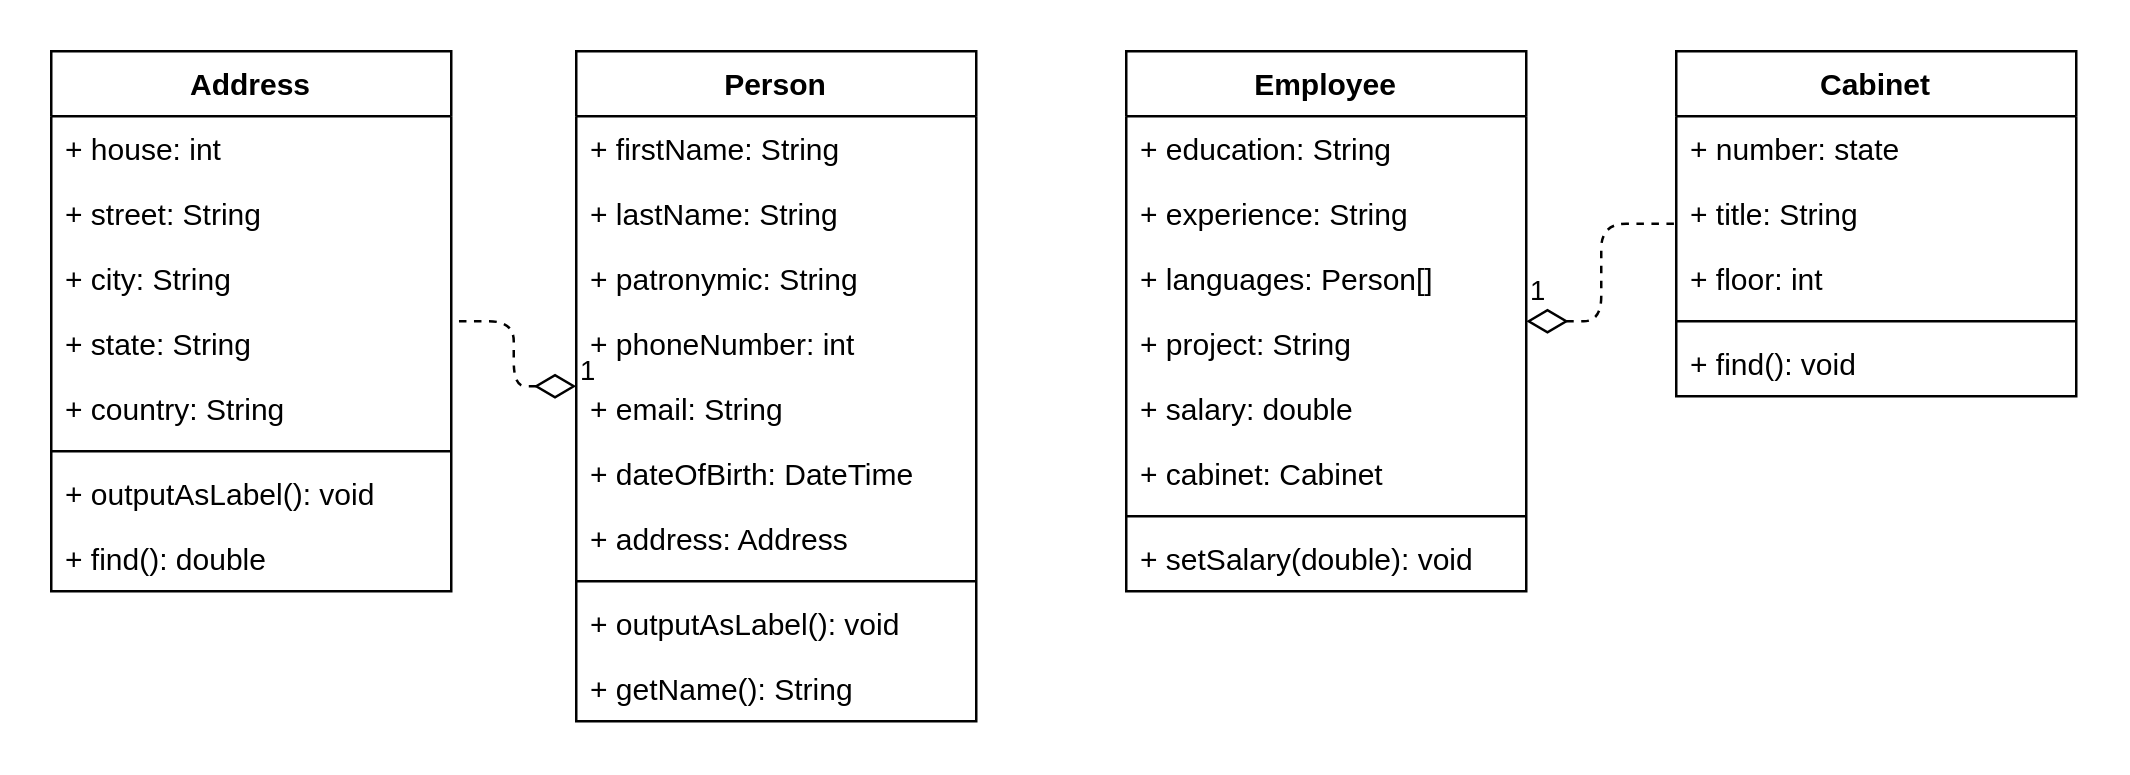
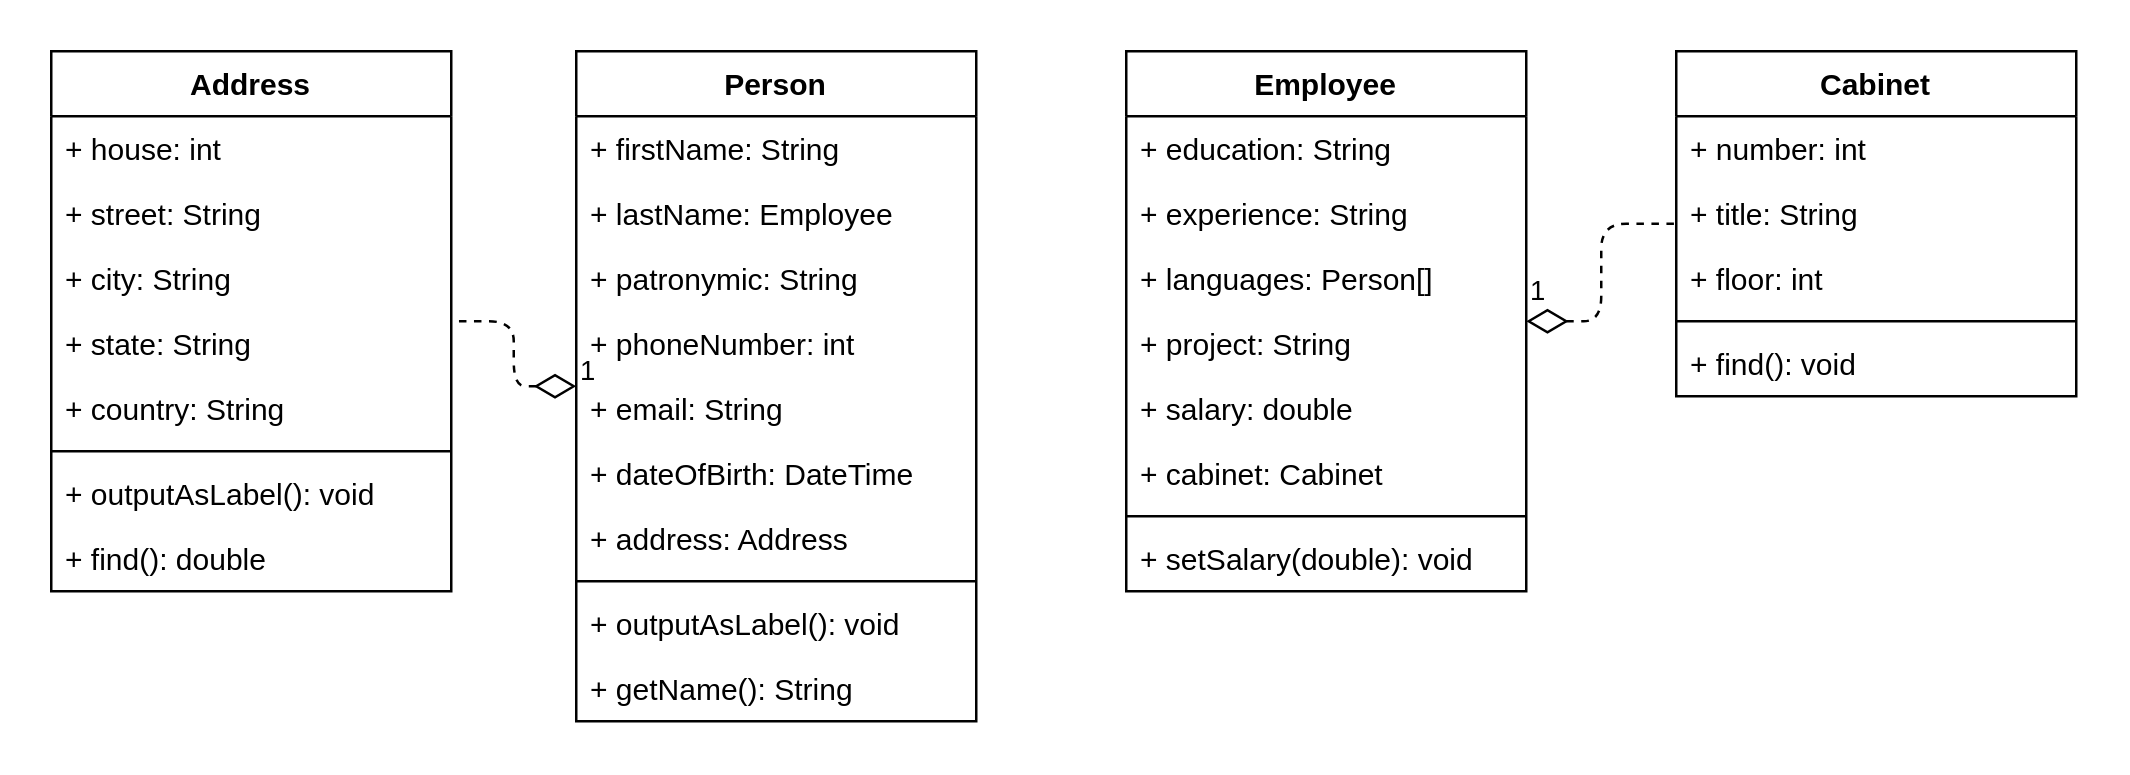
  <mxCell id="0" />
  <mxCell id="1" parent="0" />
  <mxCell id="2" value="Employee" style="swimlane;fontStyle=1;align=center;verticalAlign=top;childLayout=stackLayout;horizontal=1;startSize=26;horizontalStack=0;resizeParent=1;resizeParentMax=0;resizeLast=0;collapsible=1;marginBottom=0;" vertex="1" parent="1"><mxGeometry x="450" y="20" width="160" height="216" as="geometry" /></mxCell>
  <mxCell id="3" value="+ education: String" style="text;strokeColor=none;fillColor=none;align=left;verticalAlign=top;spacingLeft=4;spacingRight=4;overflow=hidden;rotatable=0;points=[[0,0.5],[1,0.5]];portConstraint=eastwest;" vertex="1" parent="2"><mxGeometry y="26" width="160" height="26" as="geometry" /></mxCell>
  <mxCell id="4" value="+ experience: String" style="text;strokeColor=none;fillColor=none;align=left;verticalAlign=top;spacingLeft=4;spacingRight=4;overflow=hidden;rotatable=0;points=[[0,0.5],[1,0.5]];portConstraint=eastwest;" vertex="1" parent="2"><mxGeometry y="52" width="160" height="26" as="geometry" /></mxCell>
  <mxCell id="5" value="+ languages: Person[]" style="text;strokeColor=none;fillColor=none;align=left;verticalAlign=top;spacingLeft=4;spacingRight=4;overflow=hidden;rotatable=0;points=[[0,0.5],[1,0.5]];portConstraint=eastwest;" vertex="1" parent="2"><mxGeometry y="78" width="160" height="26" as="geometry" /></mxCell>
  <mxCell id="6" value="+ project: String" style="text;strokeColor=none;fillColor=none;align=left;verticalAlign=top;spacingLeft=4;spacingRight=4;overflow=hidden;rotatable=0;points=[[0,0.5],[1,0.5]];portConstraint=eastwest;" vertex="1" parent="2"><mxGeometry y="104" width="160" height="26" as="geometry" /></mxCell>
  <mxCell id="7" value="+ salary: double" style="text;strokeColor=none;fillColor=none;align=left;verticalAlign=top;spacingLeft=4;spacingRight=4;overflow=hidden;rotatable=0;points=[[0,0.5],[1,0.5]];portConstraint=eastwest;" vertex="1" parent="2"><mxGeometry y="130" width="160" height="26" as="geometry" /></mxCell>
  <mxCell id="8" value="+ cabinet: Cabinet" style="text;strokeColor=none;fillColor=none;align=left;verticalAlign=top;spacingLeft=4;spacingRight=4;overflow=hidden;rotatable=0;points=[[0,0.5],[1,0.5]];portConstraint=eastwest;" vertex="1" parent="2"><mxGeometry y="156" width="160" height="26" as="geometry" /></mxCell>
  <mxCell id="9" value="" style="line;strokeWidth=1;fillColor=none;align=left;verticalAlign=middle;spacingTop=-1;spacingLeft=3;spacingRight=3;rotatable=0;labelPosition=right;points=[];portConstraint=eastwest;" vertex="1" parent="2"><mxGeometry y="182" width="160" height="8" as="geometry" /></mxCell>
  <mxCell id="10" value="+ setSalary(double): void" style="text;strokeColor=none;fillColor=none;align=left;verticalAlign=top;spacingLeft=4;spacingRight=4;overflow=hidden;rotatable=0;points=[[0,0.5],[1,0.5]];portConstraint=eastwest;" vertex="1" parent="2"><mxGeometry y="190" width="160" height="26" as="geometry" /></mxCell>
  <mxCell id="11" value="Person" style="swimlane;fontStyle=1;align=center;verticalAlign=top;childLayout=stackLayout;horizontal=1;startSize=26;horizontalStack=0;resizeParent=1;resizeParentMax=0;resizeLast=0;collapsible=1;marginBottom=0;" vertex="1" parent="1"><mxGeometry x="230" y="20" width="160" height="268" as="geometry" /></mxCell>
  <mxCell id="12" value="+ firstName: String" style="text;strokeColor=none;fillColor=none;align=left;verticalAlign=top;spacingLeft=4;spacingRight=4;overflow=hidden;rotatable=0;points=[[0,0.5],[1,0.5]];portConstraint=eastwest;" vertex="1" parent="11"><mxGeometry y="26" width="160" height="26" as="geometry" /></mxCell>
- <mxCell id="13" value="+ lastName: String" style="text;strokeColor=none;fillColor=none;align=left;verticalAlign=top;spacingLeft=4;spacingRight=4;overflow=hidden;rotatable=0;points=[[0,0.5],[1,0.5]];portConstraint=eastwest;" vertex="1" parent="11"><mxGeometry y="52" width="160" height="26" as="geometry" /></mxCell>
+ <mxCell id="13" value="+ lastName: Employee" style="text;strokeColor=none;fillColor=none;align=left;verticalAlign=top;spacingLeft=4;spacingRight=4;overflow=hidden;rotatable=0;points=[[0,0.5],[1,0.5]];portConstraint=eastwest;" vertex="1" parent="11"><mxGeometry y="52" width="160" height="26" as="geometry" /></mxCell>
  <mxCell id="14" value="+ patronymic: String" style="text;strokeColor=none;fillColor=none;align=left;verticalAlign=top;spacingLeft=4;spacingRight=4;overflow=hidden;rotatable=0;points=[[0,0.5],[1,0.5]];portConstraint=eastwest;" vertex="1" parent="11"><mxGeometry y="78" width="160" height="26" as="geometry" /></mxCell>
  <mxCell id="15" value="+ phoneNumber: int" style="text;strokeColor=none;fillColor=none;align=left;verticalAlign=top;spacingLeft=4;spacingRight=4;overflow=hidden;rotatable=0;points=[[0,0.5],[1,0.5]];portConstraint=eastwest;" vertex="1" parent="11"><mxGeometry y="104" width="160" height="26" as="geometry" /></mxCell>
  <mxCell id="16" value="+ email: String" style="text;strokeColor=none;fillColor=none;align=left;verticalAlign=top;spacingLeft=4;spacingRight=4;overflow=hidden;rotatable=0;points=[[0,0.5],[1,0.5]];portConstraint=eastwest;" vertex="1" parent="11"><mxGeometry y="130" width="160" height="26" as="geometry" /></mxCell>
  <mxCell id="17" value="+ dateOfBirth: DateTime" style="text;strokeColor=none;fillColor=none;align=left;verticalAlign=top;spacingLeft=4;spacingRight=4;overflow=hidden;rotatable=0;points=[[0,0.5],[1,0.5]];portConstraint=eastwest;" vertex="1" parent="11"><mxGeometry y="156" width="160" height="26" as="geometry" /></mxCell>
  <mxCell id="18" value="+ address: Address" style="text;strokeColor=none;fillColor=none;align=left;verticalAlign=top;spacingLeft=4;spacingRight=4;overflow=hidden;rotatable=0;points=[[0,0.5],[1,0.5]];portConstraint=eastwest;" vertex="1" parent="11"><mxGeometry y="182" width="160" height="26" as="geometry" /></mxCell>
  <mxCell id="19" value="" style="line;strokeWidth=1;fillColor=none;align=left;verticalAlign=middle;spacingTop=-1;spacingLeft=3;spacingRight=3;rotatable=0;labelPosition=right;points=[];portConstraint=eastwest;" vertex="1" parent="11"><mxGeometry y="208" width="160" height="8" as="geometry" /></mxCell>
  <mxCell id="20" value="+ outputAsLabel(): void" style="text;strokeColor=none;fillColor=none;align=left;verticalAlign=top;spacingLeft=4;spacingRight=4;overflow=hidden;rotatable=0;points=[[0,0.5],[1,0.5]];portConstraint=eastwest;" vertex="1" parent="11"><mxGeometry y="216" width="160" height="26" as="geometry" /></mxCell>
  <mxCell id="21" value="+ getName(): String" style="text;strokeColor=none;fillColor=none;align=left;verticalAlign=top;spacingLeft=4;spacingRight=4;overflow=hidden;rotatable=0;points=[[0,0.5],[1,0.5]];portConstraint=eastwest;" vertex="1" parent="11"><mxGeometry y="242" width="160" height="26" as="geometry" /></mxCell>
  <mxCell id="22" value="Address" style="swimlane;fontStyle=1;align=center;verticalAlign=top;childLayout=stackLayout;horizontal=1;startSize=26;horizontalStack=0;resizeParent=1;resizeParentMax=0;resizeLast=0;collapsible=1;marginBottom=0;" vertex="1" parent="1"><mxGeometry x="20" y="20" width="160" height="216" as="geometry" /></mxCell>
  <mxCell id="23" value="+ house: int" style="text;strokeColor=none;fillColor=none;align=left;verticalAlign=top;spacingLeft=4;spacingRight=4;overflow=hidden;rotatable=0;points=[[0,0.5],[1,0.5]];portConstraint=eastwest;" vertex="1" parent="22"><mxGeometry y="26" width="160" height="26" as="geometry" /></mxCell>
  <mxCell id="24" value="+ street: String" style="text;strokeColor=none;fillColor=none;align=left;verticalAlign=top;spacingLeft=4;spacingRight=4;overflow=hidden;rotatable=0;points=[[0,0.5],[1,0.5]];portConstraint=eastwest;" vertex="1" parent="22"><mxGeometry y="52" width="160" height="26" as="geometry" /></mxCell>
  <mxCell id="25" value="+ city: String" style="text;strokeColor=none;fillColor=none;align=left;verticalAlign=top;spacingLeft=4;spacingRight=4;overflow=hidden;rotatable=0;points=[[0,0.5],[1,0.5]];portConstraint=eastwest;" vertex="1" parent="22"><mxGeometry y="78" width="160" height="26" as="geometry" /></mxCell>
  <mxCell id="26" value="+ state: String" style="text;strokeColor=none;fillColor=none;align=left;verticalAlign=top;spacingLeft=4;spacingRight=4;overflow=hidden;rotatable=0;points=[[0,0.5],[1,0.5]];portConstraint=eastwest;" vertex="1" parent="22"><mxGeometry y="104" width="160" height="26" as="geometry" /></mxCell>
  <mxCell id="27" value="+ country: String" style="text;strokeColor=none;fillColor=none;align=left;verticalAlign=top;spacingLeft=4;spacingRight=4;overflow=hidden;rotatable=0;points=[[0,0.5],[1,0.5]];portConstraint=eastwest;" vertex="1" parent="22"><mxGeometry y="130" width="160" height="26" as="geometry" /></mxCell>
  <mxCell id="28" value="" style="line;strokeWidth=1;fillColor=none;align=left;verticalAlign=middle;spacingTop=-1;spacingLeft=3;spacingRight=3;rotatable=0;labelPosition=right;points=[];portConstraint=eastwest;" vertex="1" parent="22"><mxGeometry y="156" width="160" height="8" as="geometry" /></mxCell>
  <mxCell id="29" value="+ outputAsLabel(): void" style="text;strokeColor=none;fillColor=none;align=left;verticalAlign=top;spacingLeft=4;spacingRight=4;overflow=hidden;rotatable=0;points=[[0,0.5],[1,0.5]];portConstraint=eastwest;" vertex="1" parent="22"><mxGeometry y="164" width="160" height="26" as="geometry" /></mxCell>
  <mxCell id="30" value="+ find(): double" style="text;strokeColor=none;fillColor=none;align=left;verticalAlign=top;spacingLeft=4;spacingRight=4;overflow=hidden;rotatable=0;points=[[0,0.5],[1,0.5]];portConstraint=eastwest;" vertex="1" parent="22"><mxGeometry y="190" width="160" height="26" as="geometry" /></mxCell>
  <mxCell id="31" value="Cabinet" style="swimlane;fontStyle=1;align=center;verticalAlign=top;childLayout=stackLayout;horizontal=1;startSize=26;horizontalStack=0;resizeParent=1;resizeParentMax=0;resizeLast=0;collapsible=1;marginBottom=0;" vertex="1" parent="1"><mxGeometry x="670" y="20" width="160" height="138" as="geometry" /></mxCell>
- <mxCell id="32" value="+ number: state" style="text;strokeColor=none;fillColor=none;align=left;verticalAlign=top;spacingLeft=4;spacingRight=4;overflow=hidden;rotatable=0;points=[[0,0.5],[1,0.5]];portConstraint=eastwest;" vertex="1" parent="31"><mxGeometry y="26" width="160" height="26" as="geometry" /></mxCell>
+ <mxCell id="32" value="+ number: int" style="text;strokeColor=none;fillColor=none;align=left;verticalAlign=top;spacingLeft=4;spacingRight=4;overflow=hidden;rotatable=0;points=[[0,0.5],[1,0.5]];portConstraint=eastwest;" vertex="1" parent="31"><mxGeometry y="26" width="160" height="26" as="geometry" /></mxCell>
  <mxCell id="33" value="+ title: String" style="text;strokeColor=none;fillColor=none;align=left;verticalAlign=top;spacingLeft=4;spacingRight=4;overflow=hidden;rotatable=0;points=[[0,0.5],[1,0.5]];portConstraint=eastwest;" vertex="1" parent="31"><mxGeometry y="52" width="160" height="26" as="geometry" /></mxCell>
  <mxCell id="34" value="+ floor: int" style="text;strokeColor=none;fillColor=none;align=left;verticalAlign=top;spacingLeft=4;spacingRight=4;overflow=hidden;rotatable=0;points=[[0,0.5],[1,0.5]];portConstraint=eastwest;" vertex="1" parent="31"><mxGeometry y="78" width="160" height="26" as="geometry" /></mxCell>
  <mxCell id="35" value="" style="line;strokeWidth=1;fillColor=none;align=left;verticalAlign=middle;spacingTop=-1;spacingLeft=3;spacingRight=3;rotatable=0;labelPosition=right;points=[];portConstraint=eastwest;" vertex="1" parent="31"><mxGeometry y="104" width="160" height="8" as="geometry" /></mxCell>
  <mxCell id="36" value="+ find(): void" style="text;strokeColor=none;fillColor=none;align=left;verticalAlign=top;spacingLeft=4;spacingRight=4;overflow=hidden;rotatable=0;points=[[0,0.5],[1,0.5]];portConstraint=eastwest;" vertex="1" parent="31"><mxGeometry y="112" width="160" height="26" as="geometry" /></mxCell>
  <mxCell id="37" value="1" style="endArrow=none;html=1;endSize=12;startArrow=diamondThin;startSize=14;startFill=0;edgeStyle=orthogonalEdgeStyle;align=left;verticalAlign=bottom;endFill=0;dashed=1;" edge="1" parent="1" source="2" target="31"><mxGeometry x="-1" y="3" relative="1" as="geometry"><mxPoint x="420" y="100" as="sourcePoint" /><mxPoint x="580" y="100" as="targetPoint" /></mxGeometry></mxCell>
  <mxCell id="38" value="1" style="endArrow=none;html=1;endSize=12;startArrow=diamondThin;startSize=14;startFill=0;edgeStyle=orthogonalEdgeStyle;align=left;verticalAlign=bottom;endFill=0;dashed=1;" edge="1" parent="1" source="11" target="22"><mxGeometry x="-1" y="3" relative="1" as="geometry"><mxPoint x="200" y="-30" as="sourcePoint" /><mxPoint x="580" y="100" as="targetPoint" /></mxGeometry></mxCell>
